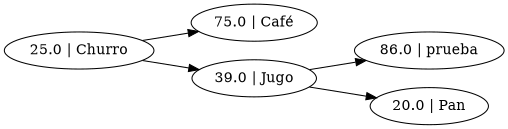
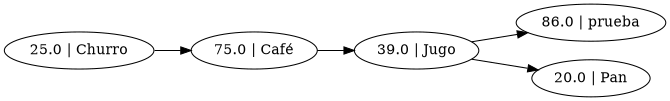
  strict digraph {
    rankdir=LR
    "75.0 | Café"
    "39.0 | Jugo"
    "86.0 | prueba"
    "20.0 | Pan"
    "25.0 | Churro"
-   "25.0 | Churro" -> "39.0 | Jugo"
+   "75.0 | Café" -> "39.0 | Jugo"
    "39.0 | Jugo" -> "86.0 | prueba"
    "39.0 | Jugo" -> "20.0 | Pan"
    "25.0 | Churro" -> "75.0 | Café"
  }
